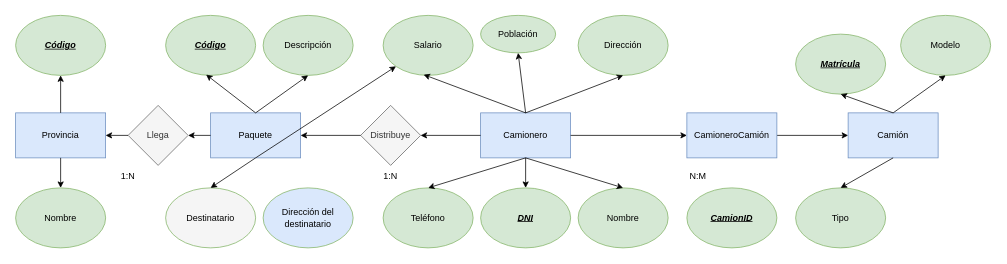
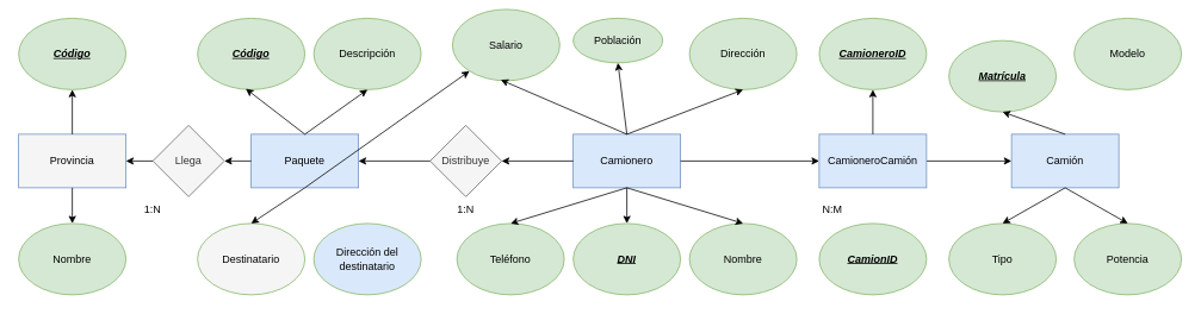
  <mxCell id="0" />
  <mxCell id="1" parent="0" />
  <mxCell id="2" value="&lt;div&gt;Camionero&lt;/div&gt;" style="rounded=0;whiteSpace=wrap;html=1;fillColor=#dae8fc;strokeColor=#6c8ebf;" vertex="1" parent="1"><mxGeometry x="640" y="150" width="120" height="60" as="geometry" /></mxCell>
  <mxCell id="3" value="DNI" style="ellipse;whiteSpace=wrap;html=1;fillColor=#d5e8d4;strokeColor=#82b366;fontStyle=7" vertex="1" parent="1"><mxGeometry x="640" y="250" width="120" height="80" as="geometry" /></mxCell>
  <mxCell id="4" value="&lt;div&gt;Nombre&lt;/div&gt;" style="ellipse;whiteSpace=wrap;html=1;fillColor=#d5e8d4;strokeColor=#82b366;" vertex="1" parent="1"><mxGeometry x="770" y="250" width="120" height="80" as="geometry" /></mxCell>
  <mxCell id="5" value="Teléfono" style="ellipse;whiteSpace=wrap;html=1;fillColor=#d5e8d4;strokeColor=#82b366;" vertex="1" parent="1"><mxGeometry x="510" y="250" width="120" height="80" as="geometry" /></mxCell>
  <mxCell id="6" value="Dirección" style="ellipse;whiteSpace=wrap;html=1;fillColor=#d5e8d4;strokeColor=#82b366;" vertex="1" parent="1"><mxGeometry x="770" y="20" width="120" height="80" as="geometry" /></mxCell>
- <mxCell id="7" value="Salario" style="ellipse;whiteSpace=wrap;html=1;fillColor=#d5e8d4;strokeColor=#82b366;" vertex="1" parent="1"><mxGeometry x="510" y="20" width="120" height="80" as="geometry" /></mxCell>
+ <mxCell id="7" value="Salario" style="ellipse;whiteSpace=wrap;html=1;fillColor=#d5e8d4;strokeColor=#82b366;" vertex="1" parent="1"><mxGeometry x="505" y="10" width="120" height="80" as="geometry" /></mxCell>
  <mxCell id="8" value="Población" style="ellipse;whiteSpace=wrap;html=1;fillColor=#d5e8d4;strokeColor=#82b366;" vertex="1" parent="1"><mxGeometry x="640" y="20" width="100" height="50" as="geometry" /></mxCell>
  <mxCell id="9" value="" style="endArrow=classic;html=1;rounded=0;exitX=0.5;exitY=0;exitDx=0;exitDy=0;entryX=0.45;entryY=0.988;entryDx=0;entryDy=0;entryPerimeter=0;" edge="1" parent="1" source="2" target="7"><mxGeometry width="50" height="50" relative="1" as="geometry"><mxPoint x="890" y="210" as="sourcePoint" /><mxPoint x="940" y="160" as="targetPoint" /></mxGeometry></mxCell>
  <mxCell id="10" value="" style="endArrow=classic;html=1;rounded=0;exitX=0.5;exitY=0;exitDx=0;exitDy=0;entryX=0.5;entryY=1;entryDx=0;entryDy=0;" edge="1" parent="1" source="2" target="8"><mxGeometry width="50" height="50" relative="1" as="geometry"><mxPoint x="890" y="210" as="sourcePoint" /><mxPoint x="940" y="160" as="targetPoint" /></mxGeometry></mxCell>
  <mxCell id="11" value="" style="endArrow=classic;html=1;rounded=0;exitX=0.5;exitY=0;exitDx=0;exitDy=0;entryX=0.5;entryY=1;entryDx=0;entryDy=0;" edge="1" parent="1" source="2" target="6"><mxGeometry width="50" height="50" relative="1" as="geometry"><mxPoint x="890" y="210" as="sourcePoint" /><mxPoint x="940" y="160" as="targetPoint" /></mxGeometry></mxCell>
  <mxCell id="12" value="" style="endArrow=classic;html=1;rounded=0;exitX=0.5;exitY=1;exitDx=0;exitDy=0;entryX=0.5;entryY=0;entryDx=0;entryDy=0;" edge="1" parent="1" source="2" target="5"><mxGeometry width="50" height="50" relative="1" as="geometry"><mxPoint x="890" y="210" as="sourcePoint" /><mxPoint x="940" y="160" as="targetPoint" /></mxGeometry></mxCell>
  <mxCell id="13" value="" style="endArrow=classic;html=1;rounded=0;exitX=0.5;exitY=1;exitDx=0;exitDy=0;entryX=0.5;entryY=0;entryDx=0;entryDy=0;" edge="1" parent="1" source="2" target="3"><mxGeometry width="50" height="50" relative="1" as="geometry"><mxPoint x="890" y="210" as="sourcePoint" /><mxPoint x="940" y="160" as="targetPoint" /></mxGeometry></mxCell>
  <mxCell id="14" value="" style="endArrow=classic;html=1;rounded=0;exitX=0.5;exitY=1;exitDx=0;exitDy=0;entryX=0.5;entryY=0;entryDx=0;entryDy=0;" edge="1" parent="1" source="2" target="4"><mxGeometry width="50" height="50" relative="1" as="geometry"><mxPoint x="890" y="210" as="sourcePoint" /><mxPoint x="940" y="160" as="targetPoint" /></mxGeometry></mxCell>
  <mxCell id="15" value="Paquete" style="rounded=0;whiteSpace=wrap;html=1;fillColor=#dae8fc;strokeColor=#6c8ebf;" vertex="1" parent="1"><mxGeometry x="280" y="150" width="120" height="60" as="geometry" /></mxCell>
  <mxCell id="16" value="Dirección del destinatario" style="ellipse;whiteSpace=wrap;html=1;fillColor=#dae8fc;strokeColor=#82b366;" vertex="1" parent="1"><mxGeometry x="350" y="250" width="120" height="80" as="geometry" /></mxCell>
  <mxCell id="17" value="Destinatario" style="ellipse;whiteSpace=wrap;html=1;fillColor=#f5f5f5;strokeColor=#82b366;" vertex="1" parent="1"><mxGeometry x="220" y="250" width="120" height="80" as="geometry" /></mxCell>
  <mxCell id="18" value="Código" style="ellipse;whiteSpace=wrap;html=1;fillColor=#d5e8d4;strokeColor=#82b366;fontStyle=7" vertex="1" parent="1"><mxGeometry x="220" y="20" width="120" height="80" as="geometry" /></mxCell>
  <mxCell id="19" value="Descripción" style="ellipse;whiteSpace=wrap;html=1;fillColor=#d5e8d4;strokeColor=#82b366;" vertex="1" parent="1"><mxGeometry x="350" y="20" width="120" height="80" as="geometry" /></mxCell>
  <mxCell id="20" value="" style="endArrow=classic;html=1;rounded=0;exitX=0.5;exitY=0;exitDx=0;exitDy=0;entryX=0.45;entryY=0.988;entryDx=0;entryDy=0;entryPerimeter=0;" edge="1" parent="1" source="15" target="18"><mxGeometry width="50" height="50" relative="1" as="geometry"><mxPoint x="600" y="210" as="sourcePoint" /><mxPoint x="650" y="160" as="targetPoint" /></mxGeometry></mxCell>
  <mxCell id="21" value="" style="endArrow=classic;html=1;rounded=0;exitX=0.5;exitY=0;exitDx=0;exitDy=0;entryX=0.5;entryY=1;entryDx=0;entryDy=0;" edge="1" parent="1" source="15" target="19"><mxGeometry width="50" height="50" relative="1" as="geometry"><mxPoint x="600" y="210" as="sourcePoint" /><mxPoint x="650" y="160" as="targetPoint" /></mxGeometry></mxCell>
  <mxCell id="22" value="" style="endArrow=classic;html=1;rounded=0;exitX=0.5;exitY=1;exitDx=0;exitDy=0;entryX=0.5;entryY=0;entryDx=0;entryDy=0;" edge="1" parent="1" source="15" target="17"><mxGeometry width="50" height="50" relative="1" as="geometry"><mxPoint x="600" y="210" as="sourcePoint" /><mxPoint x="650" y="160" as="targetPoint" /></mxGeometry></mxCell>
  <mxCell id="23" value="" style="endArrow=classic;html=1;rounded=0;exitX=0.5;exitY=1;exitDx=0;exitDy=0;" edge="1" parent="1" source="15" target="7"><mxGeometry width="50" height="50" relative="1" as="geometry"><mxPoint x="600" y="210" as="sourcePoint" /><mxPoint x="650" y="160" as="targetPoint" /></mxGeometry></mxCell>
- <mxCell id="24" value="Provincia" style="rounded=0;whiteSpace=wrap;html=1;fillColor=#dae8fc;strokeColor=#6c8ebf;" vertex="1" parent="1"><mxGeometry x="20" y="150" width="120" height="60" as="geometry" /></mxCell>
+ <mxCell id="24" value="Provincia" style="rounded=0;whiteSpace=wrap;html=1;fillColor=#f5f5f5;strokeColor=#6c8ebf;" vertex="1" parent="1"><mxGeometry x="20" y="150" width="120" height="60" as="geometry" /></mxCell>
  <mxCell id="25" value="Nombre" style="ellipse;whiteSpace=wrap;html=1;fillColor=#d5e8d4;strokeColor=#82b366;" vertex="1" parent="1"><mxGeometry x="20" y="250" width="120" height="80" as="geometry" /></mxCell>
  <mxCell id="26" value="Código" style="ellipse;whiteSpace=wrap;html=1;fillColor=#d5e8d4;strokeColor=#82b366;fontStyle=7" vertex="1" parent="1"><mxGeometry x="20" y="20" width="120" height="80" as="geometry" /></mxCell>
  <mxCell id="27" value="" style="endArrow=classic;html=1;rounded=0;exitX=0.5;exitY=0;exitDx=0;exitDy=0;entryX=0.5;entryY=1;entryDx=0;entryDy=0;" edge="1" parent="1" source="24" target="26"><mxGeometry width="50" height="50" relative="1" as="geometry"><mxPoint x="340" y="210" as="sourcePoint" /><mxPoint x="390" y="160" as="targetPoint" /></mxGeometry></mxCell>
  <mxCell id="28" value="" style="endArrow=classic;html=1;rounded=0;exitX=0.5;exitY=1;exitDx=0;exitDy=0;entryX=0.5;entryY=0;entryDx=0;entryDy=0;" edge="1" parent="1" source="24" target="25"><mxGeometry width="50" height="50" relative="1" as="geometry"><mxPoint x="340" y="210" as="sourcePoint" /><mxPoint x="390" y="160" as="targetPoint" /></mxGeometry></mxCell>
  <mxCell id="29" value="&lt;div&gt;Camión&lt;/div&gt;" style="rounded=0;whiteSpace=wrap;html=1;fillColor=#dae8fc;strokeColor=#6c8ebf;" vertex="1" parent="1"><mxGeometry x="1130" y="150" width="120" height="60" as="geometry" /></mxCell>
+ <mxCell id="30" value="&lt;div&gt;Potencia&lt;/div&gt;" style="ellipse;whiteSpace=wrap;html=1;fillColor=#d5e8d4;strokeColor=#82b366;" vertex="1" parent="1"><mxGeometry x="1200" y="250" width="120" height="80" as="geometry" /></mxCell>
  <mxCell id="31" value="Tipo" style="ellipse;whiteSpace=wrap;html=1;fillColor=#d5e8d4;strokeColor=#82b366;" vertex="1" parent="1"><mxGeometry x="1060" y="250" width="120" height="80" as="geometry" /></mxCell>
  <mxCell id="32" value="Matrícula" style="ellipse;whiteSpace=wrap;html=1;fillColor=#d5e8d4;strokeColor=#82b366;fontStyle=7" vertex="1" parent="1"><mxGeometry x="1060" y="45" width="120" height="80" as="geometry" /></mxCell>
  <mxCell id="33" value="&lt;div&gt;Modelo&lt;/div&gt;" style="ellipse;whiteSpace=wrap;html=1;fillColor=#d5e8d4;strokeColor=#82b366;" vertex="1" parent="1"><mxGeometry x="1200" y="20" width="120" height="80" as="geometry" /></mxCell>
  <mxCell id="34" value="" style="endArrow=classic;html=1;rounded=0;exitX=0.5;exitY=0;exitDx=0;exitDy=0;entryX=0.5;entryY=1;entryDx=0;entryDy=0;" edge="1" parent="1" source="29" target="32"><mxGeometry width="50" height="50" relative="1" as="geometry"><mxPoint x="1380" y="210" as="sourcePoint" /><mxPoint x="1054" y="99.04" as="targetPoint" /></mxGeometry></mxCell>
- <mxCell id="35" value="" style="endArrow=classic;html=1;rounded=0;exitX=0.5;exitY=0;exitDx=0;exitDy=0;entryX=0.5;entryY=1;entryDx=0;entryDy=0;" edge="1" parent="1" source="29" target="33"><mxGeometry width="50" height="50" relative="1" as="geometry"><mxPoint x="1380" y="210" as="sourcePoint" /><mxPoint x="1430" y="160" as="targetPoint" /></mxGeometry></mxCell>
  <mxCell id="36" value="" style="endArrow=classic;html=1;rounded=0;exitX=0.5;exitY=1;exitDx=0;exitDy=0;entryX=0.5;entryY=0;entryDx=0;entryDy=0;" edge="1" parent="1" source="29" target="31"><mxGeometry width="50" height="50" relative="1" as="geometry"><mxPoint x="1380" y="210" as="sourcePoint" /><mxPoint x="1060" y="250" as="targetPoint" /></mxGeometry></mxCell>
+ <mxCell id="37" value="" style="endArrow=classic;html=1;rounded=0;exitX=0.5;exitY=1;exitDx=0;exitDy=0;entryX=0.5;entryY=0;entryDx=0;entryDy=0;" edge="1" parent="1" source="29" target="30"><mxGeometry width="50" height="50" relative="1" as="geometry"><mxPoint x="1380" y="210" as="sourcePoint" /><mxPoint x="1430" y="160" as="targetPoint" /></mxGeometry></mxCell>
  <mxCell id="38" value="" style="endArrow=classic;html=1;rounded=0;exitX=1;exitY=0.5;exitDx=0;exitDy=0;entryX=0;entryY=0.5;entryDx=0;entryDy=0;" edge="1" parent="1" source="2" target="49"><mxGeometry width="50" height="50" relative="1" as="geometry"><mxPoint x="870" y="260" as="sourcePoint" /><mxPoint x="840" y="180" as="targetPoint" /></mxGeometry></mxCell>
  <mxCell id="39" value="" style="endArrow=classic;html=1;rounded=0;entryX=0;entryY=0.5;entryDx=0;entryDy=0;exitX=1;exitY=0.5;exitDx=0;exitDy=0;" edge="1" parent="1" source="49" target="29"><mxGeometry width="50" height="50" relative="1" as="geometry"><mxPoint x="1190" y="185" as="sourcePoint" /><mxPoint x="1140" y="215" as="targetPoint" /></mxGeometry></mxCell>
  <mxCell id="40" value="Distribuye" style="rhombus;whiteSpace=wrap;html=1;fillColor=#f5f5f5;fontColor=#333333;strokeColor=#666666;" vertex="1" parent="1"><mxGeometry x="480" y="140" width="80" height="80" as="geometry" /></mxCell>
  <mxCell id="41" value="" style="endArrow=classic;html=1;rounded=0;exitX=0;exitY=0.5;exitDx=0;exitDy=0;entryX=1;entryY=0.5;entryDx=0;entryDy=0;" edge="1" parent="1" source="2" target="40"><mxGeometry width="50" height="50" relative="1" as="geometry"><mxPoint x="350" y="240" as="sourcePoint" /><mxPoint x="400" y="190" as="targetPoint" /></mxGeometry></mxCell>
  <mxCell id="42" value="" style="endArrow=classic;html=1;rounded=0;entryX=1;entryY=0.5;entryDx=0;entryDy=0;exitX=0;exitY=0.5;exitDx=0;exitDy=0;" edge="1" parent="1" source="40" target="15"><mxGeometry width="50" height="50" relative="1" as="geometry"><mxPoint x="350" y="240" as="sourcePoint" /><mxPoint x="400" y="190" as="targetPoint" /></mxGeometry></mxCell>
  <mxCell id="43" value="Llega" style="rhombus;whiteSpace=wrap;html=1;fillColor=#f5f5f5;fontColor=#333333;strokeColor=#666666;" vertex="1" parent="1"><mxGeometry x="170" y="140" width="80" height="80" as="geometry" /></mxCell>
  <mxCell id="44" value="" style="endArrow=classic;html=1;rounded=0;entryX=1;entryY=0.5;entryDx=0;entryDy=0;exitX=0;exitY=0.5;exitDx=0;exitDy=0;" edge="1" parent="1" source="15" target="43"><mxGeometry width="50" height="50" relative="1" as="geometry"><mxPoint x="200" y="270" as="sourcePoint" /><mxPoint x="250" y="220" as="targetPoint" /></mxGeometry></mxCell>
  <mxCell id="45" value="" style="endArrow=classic;html=1;rounded=0;exitX=0;exitY=0.5;exitDx=0;exitDy=0;entryX=1;entryY=0.5;entryDx=0;entryDy=0;" edge="1" parent="1" source="43" target="24"><mxGeometry width="50" height="50" relative="1" as="geometry"><mxPoint x="200" y="270" as="sourcePoint" /><mxPoint x="250" y="220" as="targetPoint" /></mxGeometry></mxCell>
  <mxCell id="46" value="1:N" style="text;html=1;align=center;verticalAlign=middle;whiteSpace=wrap;rounded=0;" vertex="1" parent="1"><mxGeometry y="220" width="60" height="30" as="geometry" x="490" /></mxCell>
  <mxCell id="47" value="N:M" style="text;html=1;align=center;verticalAlign=middle;whiteSpace=wrap;rounded=0;" vertex="1" parent="1"><mxGeometry x="900" y="220" width="60" height="30" as="geometry" /></mxCell>
  <mxCell id="48" value="1:N" style="text;html=1;align=center;verticalAlign=middle;whiteSpace=wrap;rounded=0;" vertex="1" parent="1"><mxGeometry x="140" y="220" width="60" height="30" as="geometry" /></mxCell>
  <mxCell id="49" value="&lt;div&gt;CamioneroCamión&lt;/div&gt;" style="rounded=0;whiteSpace=wrap;html=1;fillColor=#dae8fc;strokeColor=#6c8ebf;" vertex="1" parent="1"><mxGeometry x="915" y="150" width="120" height="60" as="geometry" /></mxCell>
+ <mxCell id="50" value="CamioneroID" style="ellipse;whiteSpace=wrap;html=1;fillColor=#d5e8d4;strokeColor=#82b366;fontStyle=7" vertex="1" parent="1"><mxGeometry x="915" y="20" width="120" height="80" as="geometry" /></mxCell>
  <mxCell id="51" value="CamionID" style="ellipse;whiteSpace=wrap;html=1;fillColor=#d5e8d4;strokeColor=#82b366;fontStyle=7" vertex="1" parent="1"><mxGeometry x="915" y="250" width="120" height="80" as="geometry" /></mxCell>
+ <mxCell id="52" value="" style="endArrow=classic;html=1;rounded=0;entryX=0.5;entryY=1;entryDx=0;entryDy=0;exitX=0.5;exitY=0;exitDx=0;exitDy=0;" edge="1" parent="1" source="49" target="50"><mxGeometry width="50" height="50" relative="1" as="geometry"><mxPoint x="935" y="240" as="sourcePoint" /><mxPoint x="985" y="190" as="targetPoint" /></mxGeometry></mxCell>
